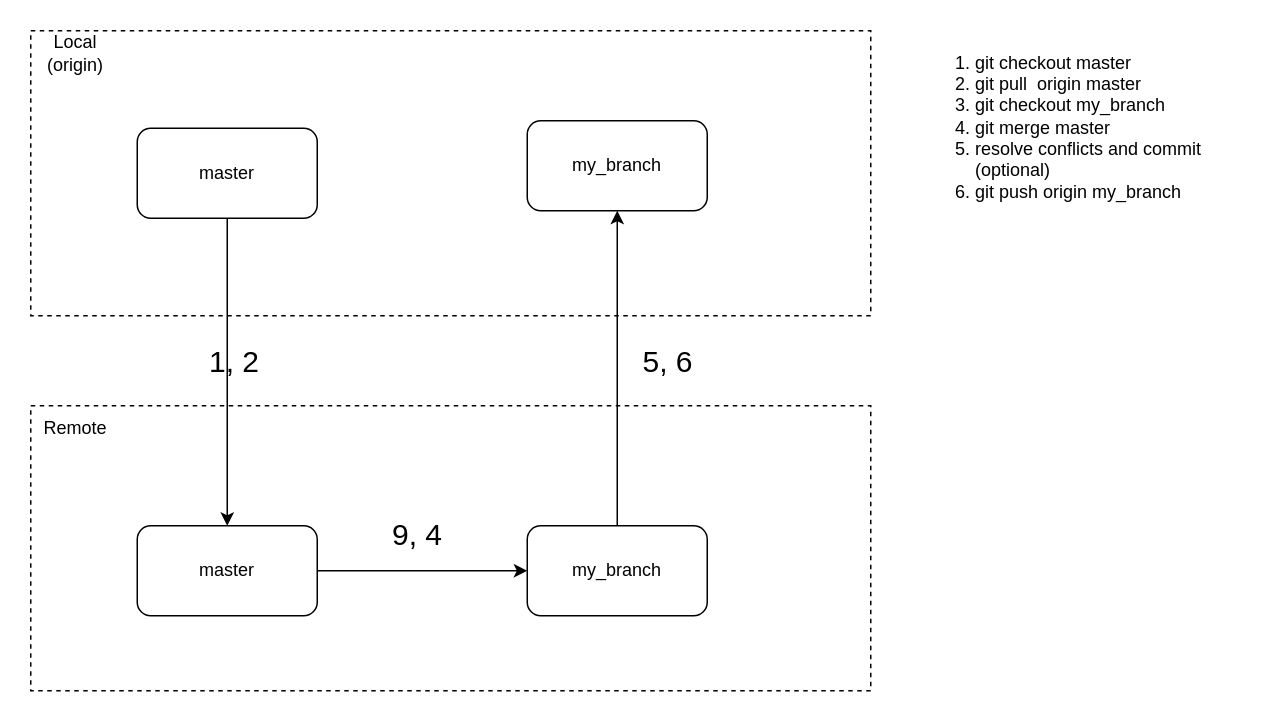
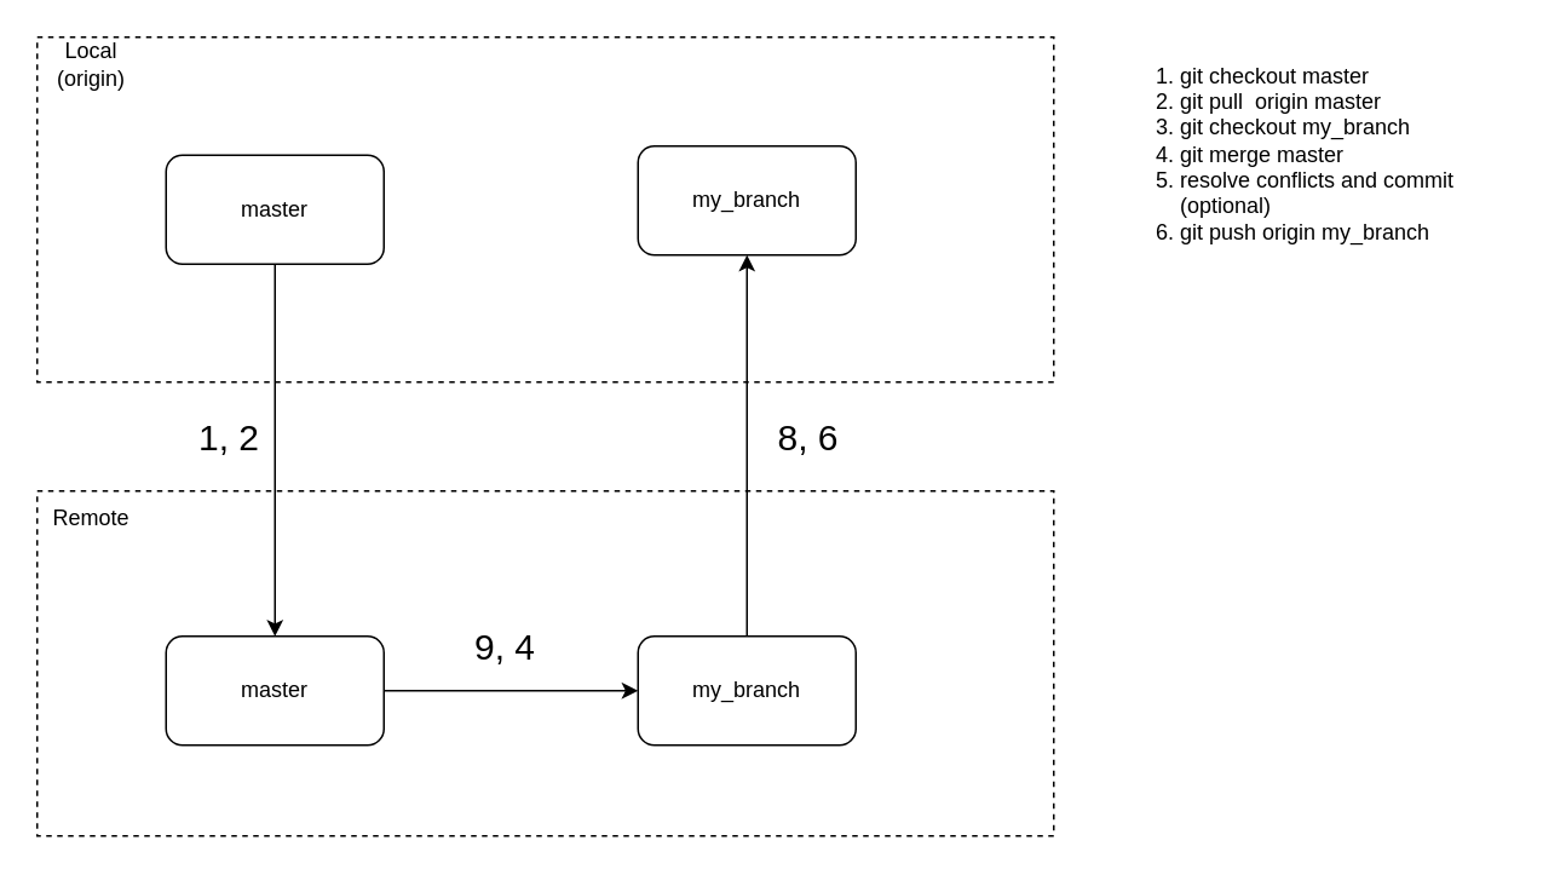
  <mxCell id="0" />
  <mxCell id="1" parent="0" />
  <mxCell id="2" value="" style="rounded=0;whiteSpace=wrap;html=1;dashed=1;" parent="1" vertex="1"><mxGeometry x="20" y="20" width="560" height="190" as="geometry" /></mxCell>
  <mxCell id="3" value="" style="rounded=0;whiteSpace=wrap;html=1;dashed=1;" parent="1" vertex="1"><mxGeometry x="20" y="270" width="560" height="190" as="geometry" /></mxCell>
  <mxCell id="4" value="master" style="rounded=1;whiteSpace=wrap;html=1;" parent="1" vertex="1"><mxGeometry x="91" y="85" width="120" height="60" as="geometry" /></mxCell>
  <mxCell id="5" value="master" style="rounded=1;whiteSpace=wrap;html=1;" parent="1" vertex="1"><mxGeometry x="91" y="350" width="120" height="60" as="geometry" /></mxCell>
  <mxCell id="6" value="my_branch" style="rounded=1;whiteSpace=wrap;html=1;" parent="1" vertex="1"><mxGeometry x="351" y="350" width="120" height="60" as="geometry" /></mxCell>
  <mxCell id="7" value="my_branch" style="rounded=1;whiteSpace=wrap;html=1;" parent="1" vertex="1"><mxGeometry x="351" y="80" width="120" height="60" as="geometry" /></mxCell>
  <mxCell id="8" value="Local (origin)" style="text;html=1;align=center;verticalAlign=middle;whiteSpace=wrap;rounded=0;" parent="1" vertex="1"><mxGeometry x="20" y="20" width="60" height="30" as="geometry" /></mxCell>
  <mxCell id="9" value="Remote" style="text;html=1;align=center;verticalAlign=middle;whiteSpace=wrap;rounded=0;" parent="1" vertex="1"><mxGeometry x="20" y="270" width="60" height="30" as="geometry" /></mxCell>
  <mxCell id="10" value="" style="endArrow=classic;html=1;rounded=0;exitX=0.5;exitY=1;exitDx=0;exitDy=0;" parent="1" source="4" target="5" edge="1"><mxGeometry width="50" height="50" relative="1" as="geometry"><mxPoint x="301" y="250" as="sourcePoint" /><mxPoint x="351" y="200" as="targetPoint" /></mxGeometry></mxCell>
- <mxCell id="11" value="&lt;font style=&quot;font-size: 20px;&quot;&gt;1, 2&lt;/font&gt;" style="text;html=1;align=center;verticalAlign=middle;whiteSpace=wrap;rounded=0;" parent="1" vertex="1"><mxGeometry x="136" y="220" width="40" height="40" as="geometry" /></mxCell>
+ <mxCell id="11" value="&lt;font style=&quot;font-size: 20px;&quot;&gt;1, 2&lt;/font&gt;" style="text;html=1;align=center;verticalAlign=middle;whiteSpace=wrap;rounded=0;" parent="1" vertex="1"><mxGeometry x="106" y="220" width="40" height="40" as="geometry" /></mxCell>
  <mxCell id="12" value="" style="endArrow=classic;html=1;rounded=0;exitX=1;exitY=0.5;exitDx=0;exitDy=0;entryX=0;entryY=0.5;entryDx=0;entryDy=0;" parent="1" source="5" target="6" edge="1"><mxGeometry width="50" height="50" relative="1" as="geometry"><mxPoint x="385" y="250" as="sourcePoint" /><mxPoint x="435" y="200" as="targetPoint" /></mxGeometry></mxCell>
  <mxCell id="13" value="&lt;font style=&quot;font-size: 20px;&quot;&gt;9, 4&lt;/font&gt;" style="text;html=1;align=center;verticalAlign=middle;whiteSpace=wrap;rounded=0;" parent="1" vertex="1"><mxGeometry x="248" y="340" width="60" height="30" as="geometry" /></mxCell>
  <mxCell id="14" value="&lt;ol&gt;&lt;li&gt;git checkout master&lt;/li&gt;&lt;li&gt;git pull&amp;nbsp; origin master&lt;/li&gt;&lt;li&gt;git checkout my_branch&lt;/li&gt;&lt;li&gt;git merge master&lt;/li&gt;&lt;li&gt;resolve conflicts and commit (optional)&lt;/li&gt;&lt;li&gt;git push origin my_branch&lt;/li&gt;&lt;/ol&gt;" style="text;strokeColor=none;fillColor=none;html=1;whiteSpace=wrap;verticalAlign=middle;overflow=hidden;" parent="1" vertex="1"><mxGeometry x="608" y="20" width="220" height="120" as="geometry" /></mxCell>
  <mxCell id="15" value="" style="endArrow=classic;html=1;rounded=0;exitX=0.5;exitY=0;exitDx=0;exitDy=0;entryX=0.5;entryY=1;entryDx=0;entryDy=0;" parent="1" source="6" target="7" edge="1"><mxGeometry width="50" height="50" relative="1" as="geometry"><mxPoint x="385" y="240" as="sourcePoint" /><mxPoint x="435" y="190" as="targetPoint" /></mxGeometry></mxCell>
- <mxCell id="16" value="&lt;font style=&quot;font-size: 20px;&quot;&gt;5, 6&lt;/font&gt;" style="text;html=1;align=center;verticalAlign=middle;whiteSpace=wrap;rounded=0;" parent="1" vertex="1"><mxGeometry x="425" y="220" width="40" height="40" as="geometry" /></mxCell>
+ <mxCell id="16" value="&lt;font style=&quot;font-size: 20px;&quot;&gt;8, 6&lt;/font&gt;" style="text;html=1;align=center;verticalAlign=middle;whiteSpace=wrap;rounded=0;" parent="1" vertex="1"><mxGeometry x="425" y="220" width="40" height="40" as="geometry" /></mxCell>
